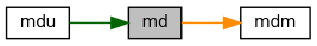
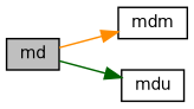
  digraph {
    rankdir=LR
    node [color=black fillcolor=white fontname=Helvetica fontsize=10 shape=record style=filled]
    edge [fontname=Helvetica fontsize=10 labelfontname=Helvetica labelfontsize=10 style=solid]
    n1 [fillcolor=grey75 fontcolor=black height=0.2 label=md width=0.4]
    n2 [height=0.2 label=mdm width=0.4]
    n3 [height=0.2 label=mdu width=0.4]
    n1 -> n2 [color=darkorange]
-   n3 -> n1 [color=darkgreen]
+   n1 -> n3 [color=darkgreen]
  }
